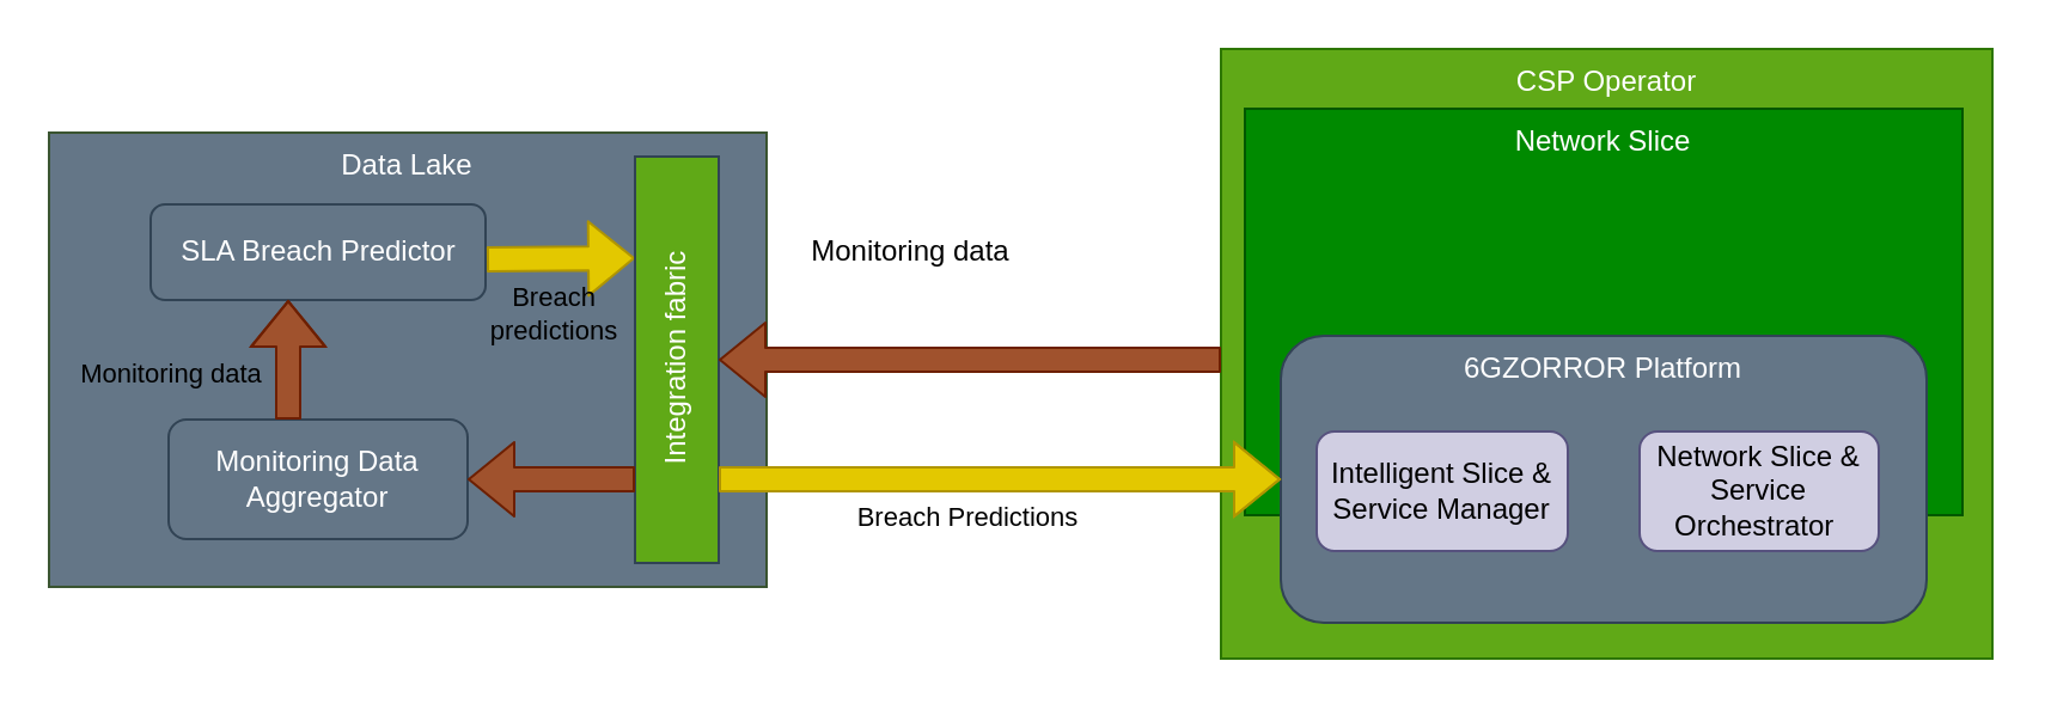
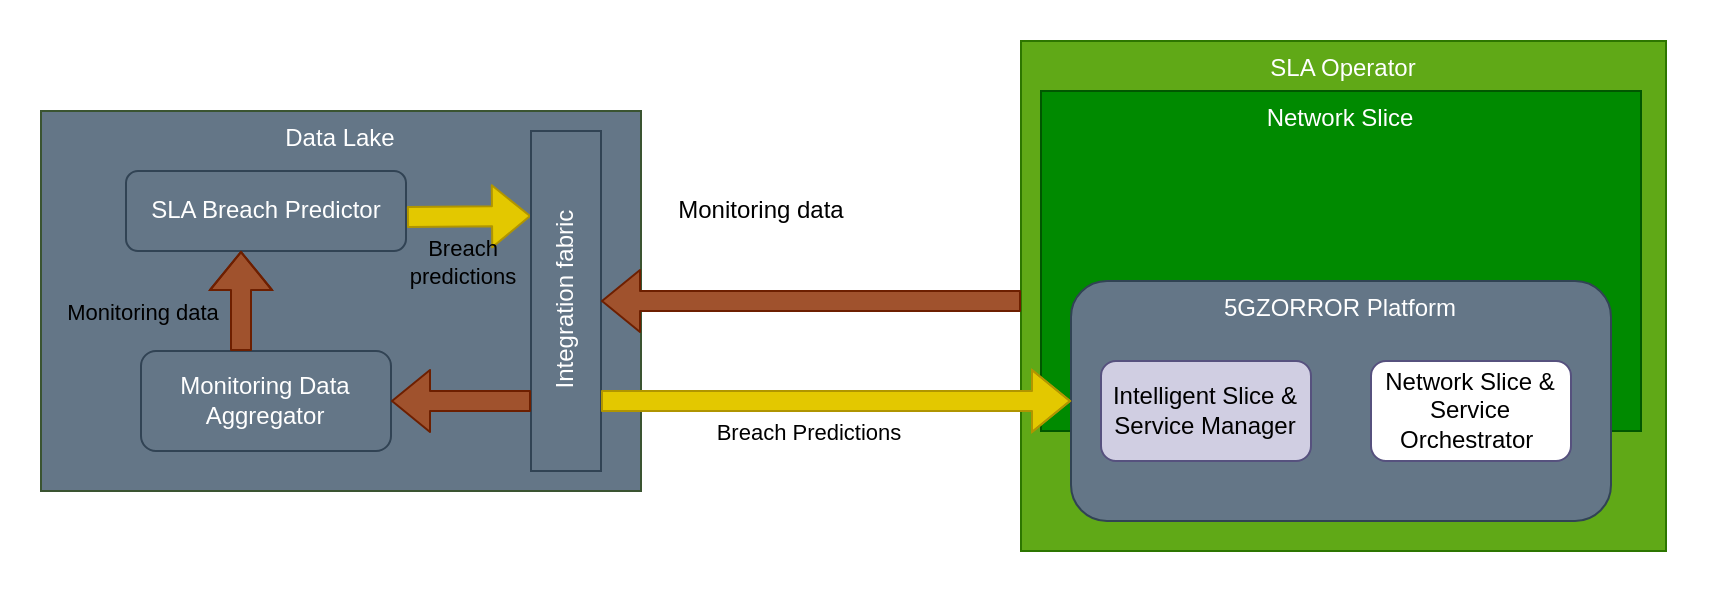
  <mxCell id="0" />
  <mxCell id="1" parent="0" />
- <mxCell id="2" value="CSP Operator" style="rounded=0;whiteSpace=wrap;html=1;labelBackgroundColor=none;verticalAlign=top;fillColor=#60a917;strokeColor=#2D7600;fontColor=#ffffff;" parent="1" vertex="1"><mxGeometry x="510" y="20" width="322.5" height="255" as="geometry" /></mxCell>
+ <mxCell id="2" value="SLA Operator" style="rounded=0;whiteSpace=wrap;html=1;labelBackgroundColor=none;verticalAlign=top;fillColor=#60a917;strokeColor=#2D7600;fontColor=#ffffff;" parent="1" vertex="1"><mxGeometry x="510" y="20" width="322.5" height="255" as="geometry" /></mxCell>
  <mxCell id="3" value="Network Slice" style="rounded=0;whiteSpace=wrap;html=1;labelBackgroundColor=none;horizontal=1;verticalAlign=top;fillColor=#008a00;strokeColor=#005700;fontColor=#ffffff;" parent="1" vertex="1"><mxGeometry x="520" y="45" width="300" height="170" as="geometry" /></mxCell>
- <mxCell id="4" value="6GZORROR Platform" style="rounded=1;whiteSpace=wrap;html=1;verticalAlign=top;fillColor=#647687;strokeColor=#314354;fontColor=#ffffff;" vertex="1" parent="1"><mxGeometry x="535" y="140" width="270" height="120" as="geometry" /></mxCell>
+ <mxCell id="4" value="5GZORROR Platform" style="rounded=1;whiteSpace=wrap;html=1;verticalAlign=top;fillColor=#647687;strokeColor=#314354;fontColor=#ffffff;" vertex="1" parent="1"><mxGeometry x="535" y="140" width="270" height="120" as="geometry" /></mxCell>
  <mxCell id="5" value="Data Lake" style="rounded=0;whiteSpace=wrap;html=1;verticalAlign=top;fillColor=#647687;strokeColor=#3A5431;fontColor=#ffffff;" parent="1" vertex="1"><mxGeometry x="20" y="55" width="300" height="190" as="geometry" /></mxCell>
  <mxCell id="6" value="SLA Breach Predictor" style="rounded=1;whiteSpace=wrap;html=1;fillColor=#647687;strokeColor=#314354;fontColor=#ffffff;" parent="1" vertex="1"><mxGeometry x="62.5" y="85" width="140" height="40" as="geometry" /></mxCell>
  <mxCell id="7" value="Monitoring Data Aggregator" style="rounded=1;whiteSpace=wrap;html=1;fillColor=#647687;strokeColor=#314354;fontColor=#ffffff;" parent="1" vertex="1"><mxGeometry x="70" y="175" width="125" height="50" as="geometry" /></mxCell>
  <mxCell id="8" value="" style="endArrow=classic;html=1;shape=flexArrow;fillColor=#a0522d;strokeColor=#6D1F00;strokeWidth=1;" parent="1" edge="1"><mxGeometry width="50" height="50" relative="1" as="geometry"><mxPoint x="120" y="175" as="sourcePoint" /><mxPoint x="120" y="125" as="targetPoint" /><Array as="points"><mxPoint x="120" y="105" /></Array></mxGeometry></mxCell>
  <mxCell id="9" value="Monitoring data" style="edgeLabel;html=1;align=center;verticalAlign=middle;resizable=0;points=[];labelBackgroundColor=none;" parent="8" vertex="1" connectable="0"><mxGeometry x="-0.671" y="2" relative="1" as="geometry"><mxPoint x="-48" y="-5" as="offset" /></mxGeometry></mxCell>
  <mxCell id="10" value="" style="shape=flexArrow;endArrow=classic;html=1;strokeColor=#B09500;strokeWidth=1;fillColor=#e3c800;entryX=0;entryY=0.25;entryDx=0;entryDy=0;" parent="1" target="14" edge="1"><mxGeometry width="50" height="50" relative="1" as="geometry"><mxPoint x="203" y="108" as="sourcePoint" /><mxPoint x="270" y="108" as="targetPoint" /></mxGeometry></mxCell>
  <mxCell id="11" value="Breach &lt;br&gt;predictions" style="edgeLabel;html=1;align=center;verticalAlign=middle;resizable=0;points=[];labelBackgroundColor=none;" parent="10" vertex="1" connectable="0"><mxGeometry x="0.53" y="-9" relative="1" as="geometry"><mxPoint x="-20.07" y="13.38" as="offset" /></mxGeometry></mxCell>
  <mxCell id="12" value="Intelligent Slice &amp;amp; Service Manager" style="rounded=1;whiteSpace=wrap;html=1;labelBackgroundColor=none;fillColor=#d0cee2;strokeColor=#56517e;" parent="1" vertex="1"><mxGeometry x="550" y="180" width="105" height="50" as="geometry" /></mxCell>
- <mxCell id="13" value="Network Slice &amp;amp; Service Orchestrator&amp;nbsp;" style="rounded=1;whiteSpace=wrap;html=1;labelBackgroundColor=none;fillColor=#d0cee2;strokeColor=#56517e;" parent="1" vertex="1"><mxGeometry x="685" y="180" width="100" height="50" as="geometry" /></mxCell>
- <mxCell id="14" value="Integration fabric" style="rounded=0;labelBackgroundColor=none;fillColor=#60a917;strokeColor=#314354;fontColor=#ffffff;labelBorderColor=none;whiteSpace=wrap;horizontal=0;" parent="1" vertex="1"><mxGeometry x="265" y="65" width="35" height="170" as="geometry" /></mxCell>
+ <mxCell id="13" value="Network Slice &amp;amp; Service Orchestrator&amp;nbsp;" style="rounded=1;whiteSpace=wrap;html=1;labelBackgroundColor=none;fillColor=#ffffff;strokeColor=#56517e;" parent="1" vertex="1"><mxGeometry x="685" y="180" width="100" height="50" as="geometry" /></mxCell>
+ <mxCell id="14" value="Integration fabric" style="rounded=0;labelBackgroundColor=none;fillColor=#647687;strokeColor=#314354;fontColor=#ffffff;labelBorderColor=none;whiteSpace=wrap;horizontal=0;" parent="1" vertex="1"><mxGeometry x="265" y="65" width="35" height="170" as="geometry" /></mxCell>
  <mxCell id="15" value="" style="shape=flexArrow;endArrow=classic;html=1;strokeColor=#6D1F00;strokeWidth=1;fillColor=#a0522d;" parent="1" target="14" edge="1"><mxGeometry width="50" height="50" relative="1" as="geometry"><mxPoint x="510" y="150" as="sourcePoint" /><mxPoint x="300" y="235" as="targetPoint" /></mxGeometry></mxCell>
  <mxCell id="16" value="Monitoring data" style="text;html=1;align=center;verticalAlign=middle;resizable=0;points=[];autosize=1;" parent="1" vertex="1"><mxGeometry x="330" y="95" width="100" height="20" as="geometry" /></mxCell>
  <mxCell id="17" value="" style="shape=flexArrow;endArrow=classic;html=1;entryX=0;entryY=0.5;entryDx=0;entryDy=0;fillColor=#e3c800;strokeColor=#B09500;" edge="1" parent="1" target="4"><mxGeometry width="50" height="50" relative="1" as="geometry"><mxPoint x="300" y="200" as="sourcePoint" /><mxPoint x="340" y="325" as="targetPoint" /><Array as="points"><mxPoint x="340" y="200" /></Array></mxGeometry></mxCell>
  <mxCell id="18" value="Breach Predictions" style="edgeLabel;html=1;align=center;verticalAlign=middle;resizable=0;points=[];" vertex="1" connectable="0" parent="17"><mxGeometry x="-0.273" y="1" relative="1" as="geometry"><mxPoint x="18" y="16" as="offset" /></mxGeometry></mxCell>
  <mxCell id="19" value="" style="shape=flexArrow;endArrow=classic;html=1;entryX=1;entryY=0.5;entryDx=0;entryDy=0;fillColor=#a0522d;strokeColor=#6D1F00;" edge="1" parent="1" target="7"><mxGeometry width="50" height="50" relative="1" as="geometry"><mxPoint x="265" y="200" as="sourcePoint" /><mxPoint x="220" y="325" as="targetPoint" /></mxGeometry></mxCell>
